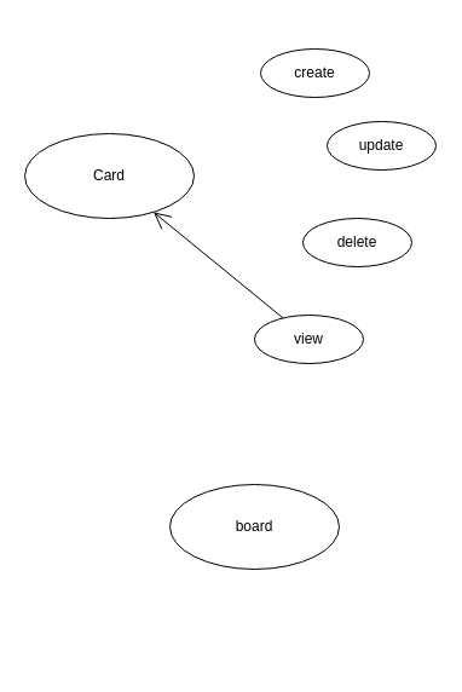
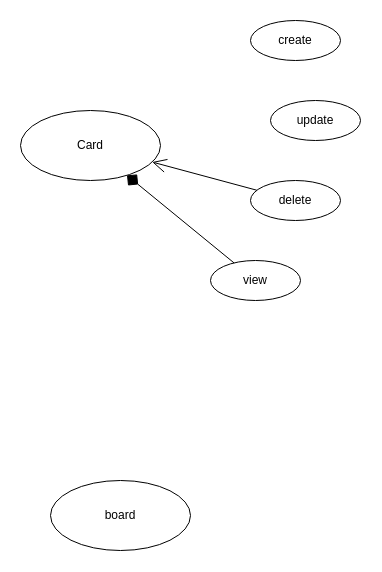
  <mxCell id="0" />
  <mxCell id="1" parent="0" />
  <mxCell id="2" value="Card" style="ellipse;whiteSpace=wrap;html=1;" vertex="1" parent="1"><mxGeometry x="20" y="110" width="140" height="70" as="geometry" /></mxCell>
- <mxCell id="3" value="board" style="ellipse;whiteSpace=wrap;html=1;" vertex="1" parent="1"><mxGeometry x="140" y="400" width="140" height="70" as="geometry" /></mxCell>
- <mxCell id="4" value="create" style="ellipse;whiteSpace=wrap;html=1;" vertex="1" parent="1"><mxGeometry x="215" y="40" width="90" height="40" as="geometry" /></mxCell>
+ <mxCell id="3" value="board" style="ellipse;whiteSpace=wrap;html=1;" vertex="1" parent="1"><mxGeometry x="50" y="480" width="140" height="70" as="geometry" /></mxCell>
+ <mxCell id="4" value="create" style="ellipse;whiteSpace=wrap;html=1;" vertex="1" parent="1"><mxGeometry x="250" y="20" width="90" height="40" as="geometry" /></mxCell>
  <mxCell id="5" value="update" style="ellipse;whiteSpace=wrap;html=1;" vertex="1" parent="1"><mxGeometry x="270" y="100" width="90" height="40" as="geometry" /></mxCell>
  <mxCell id="6" value="delete" style="ellipse;whiteSpace=wrap;html=1;" vertex="1" parent="1"><mxGeometry x="250" y="180" width="90" height="40" as="geometry" /></mxCell>
  <mxCell id="7" value="view" style="ellipse;whiteSpace=wrap;html=1;" vertex="1" parent="1"><mxGeometry x="210" y="260" width="90" height="40" as="geometry" /></mxCell>
- <mxCell id="9" value="" style="endArrow=open;endFill=1;endSize=12;html=1;" edge="1" parent="1" source="7" target="2"><mxGeometry width="160" relative="1" as="geometry"><mxPoint x="290" y="230" as="sourcePoint" /><mxPoint x="450" y="230" as="targetPoint" /></mxGeometry></mxCell>
+ <mxCell id="8" value="" style="endArrow=open;endFill=1;endSize=12;html=1;" edge="1" parent="1" source="6" target="2"><mxGeometry width="160" relative="1" as="geometry"><mxPoint x="290" y="230" as="sourcePoint" /><mxPoint x="450" y="230" as="targetPoint" /></mxGeometry></mxCell>
+ <mxCell id="9" value="" style="endArrow=diamond;endFill=1;endSize=12;html=1;" edge="1" parent="1" source="7" target="2"><mxGeometry width="160" relative="1" as="geometry"><mxPoint x="290" y="230" as="sourcePoint" /><mxPoint x="450" y="230" as="targetPoint" /></mxGeometry></mxCell>
